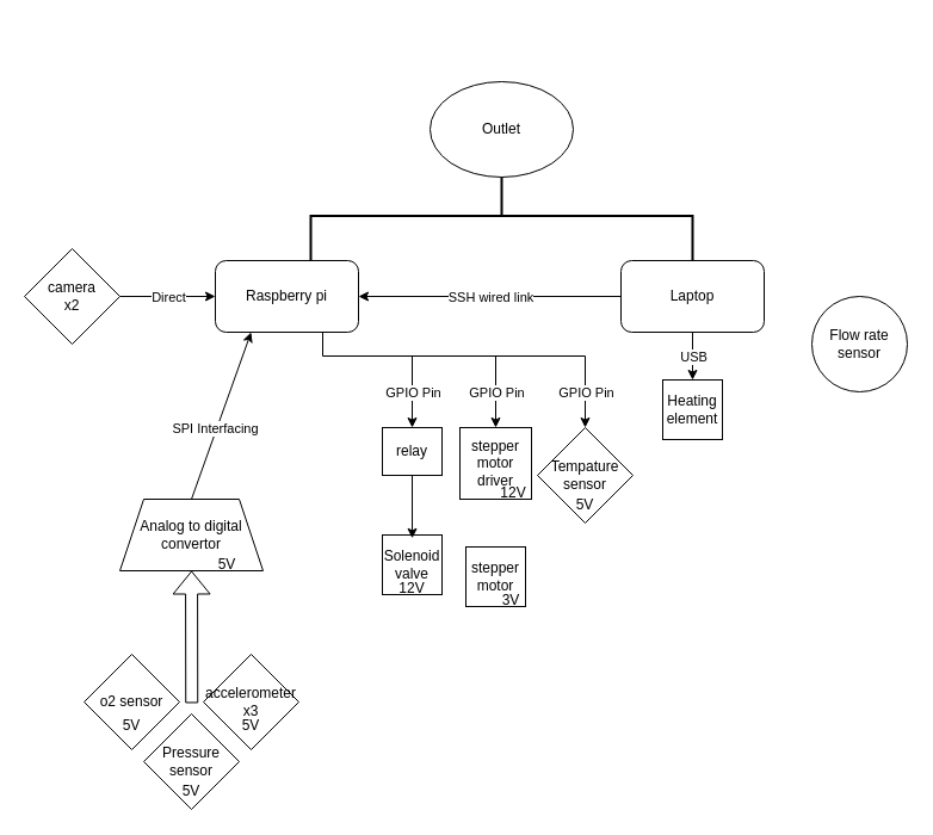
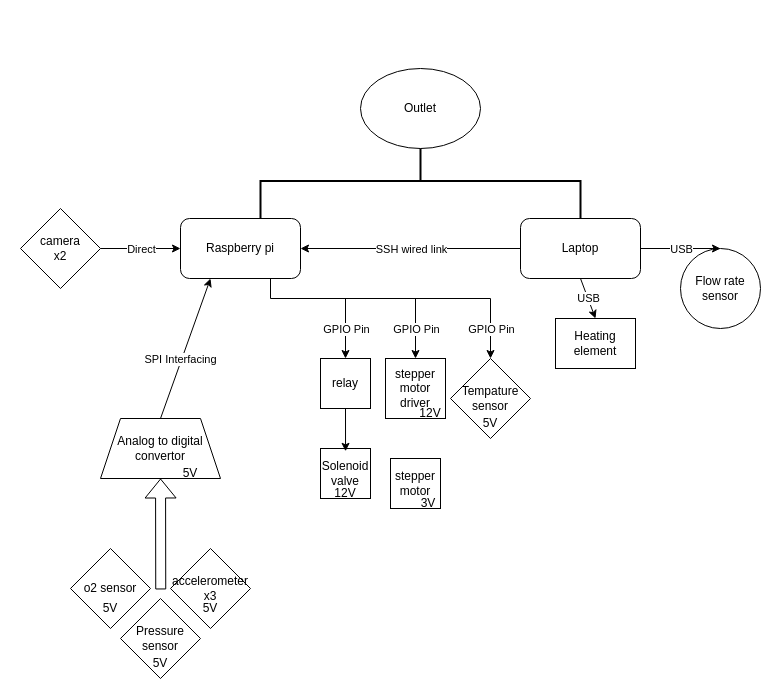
  <mxCell id="0" />
  <mxCell id="1" parent="0" />
  <mxCell id="2" value="" style="strokeWidth=2;html=1;shape=mxgraph.flowchart.annotation_2;align=left;labelPosition=right;pointerEvents=1;rotation=90;" parent="1" vertex="1"><mxGeometry x="382.5" y="20.5" width="75" height="320" as="geometry" /></mxCell>
  <mxCell id="3" value="Outlet" style="ellipse;whiteSpace=wrap;html=1;" parent="1" vertex="1"><mxGeometry x="360" y="68" width="120" height="80" as="geometry" /></mxCell>
  <mxCell id="4" value="Laptop" style="rounded=1;whiteSpace=wrap;html=1;" parent="1" vertex="1"><mxGeometry x="520" y="218" width="120" height="60" as="geometry" /></mxCell>
  <mxCell id="5" value="Raspberry pi" style="rounded=1;whiteSpace=wrap;html=1;" parent="1" vertex="1"><mxGeometry x="180" y="218" width="120" height="60" as="geometry" /></mxCell>
  <mxCell id="6" value="" style="endArrow=classic;html=1;rounded=0;exitX=0;exitY=0.5;exitDx=0;exitDy=0;entryX=1;entryY=0.5;entryDx=0;entryDy=0;" parent="1" source="4" target="5" edge="1"><mxGeometry relative="1" as="geometry"><mxPoint x="265" y="348" as="sourcePoint" /><mxPoint x="170" y="348" as="targetPoint" /></mxGeometry></mxCell>
  <mxCell id="7" value="SSH wired link" style="edgeLabel;resizable=0;html=1;;align=center;verticalAlign=middle;" parent="6" connectable="0" vertex="1"><mxGeometry relative="1" as="geometry" /></mxCell>
- <mxCell id="8" value="Heating element" style="whiteSpace=wrap;html=1;aspect=fixed;" parent="1" vertex="1"><mxGeometry x="555" y="318" width="50" height="50" as="geometry" /></mxCell>
+ <mxCell id="8" value="Heating element" style="whiteSpace=wrap;html=1;aspect=fixed;" parent="1" vertex="1"><mxGeometry x="555" y="318" width="80" height="50" as="geometry" /></mxCell>
  <mxCell id="9" value="Solenoid valve" style="whiteSpace=wrap;html=1;aspect=fixed;" parent="1" vertex="1"><mxGeometry x="320" y="448" width="50" height="50" as="geometry" /></mxCell>
  <mxCell id="10" value="stepper motor driver" style="whiteSpace=wrap;html=1;aspect=fixed;" parent="1" vertex="1"><mxGeometry x="385" y="358" width="60" height="60" as="geometry" /></mxCell>
  <mxCell id="11" value="Flow rate sensor" style="ellipse;whiteSpace=wrap;html=1;" parent="1" vertex="1"><mxGeometry x="680" y="248" width="80" height="80" as="geometry" /></mxCell>
  <mxCell id="12" value="Tempature sensor" style="rhombus;whiteSpace=wrap;html=1;" parent="1" vertex="1"><mxGeometry x="450" y="358" width="80" height="80" as="geometry" /></mxCell>
  <mxCell id="13" value="Pressure sensor" style="rhombus;whiteSpace=wrap;html=1;" parent="1" vertex="1"><mxGeometry x="120" y="598" width="80" height="80" as="geometry" /></mxCell>
  <mxCell id="14" value="stepper motor" style="whiteSpace=wrap;html=1;aspect=fixed;" parent="1" vertex="1"><mxGeometry x="390" y="458" width="50" height="50" as="geometry" /></mxCell>
  <mxCell id="15" value="accelerometer&lt;div&gt;x3&lt;/div&gt;" style="rhombus;whiteSpace=wrap;html=1;" parent="1" vertex="1"><mxGeometry x="170" y="548" width="80" height="80" as="geometry" /></mxCell>
  <mxCell id="16" value="camera&lt;div&gt;x2&lt;/div&gt;" style="rhombus;whiteSpace=wrap;html=1;" parent="1" vertex="1"><mxGeometry x="20" y="208" width="80" height="80" as="geometry" /></mxCell>
  <mxCell id="17" value="o2 sensor" style="rhombus;whiteSpace=wrap;html=1;" parent="1" vertex="1"><mxGeometry x="70" y="548" width="80" height="80" as="geometry" /></mxCell>
+ <mxCell id="18" value="" style="endArrow=classic;html=1;rounded=0;exitX=1;exitY=0.5;exitDx=0;exitDy=0;entryX=0.5;entryY=0;entryDx=0;entryDy=0;" parent="1" source="4" target="11" edge="1"><mxGeometry relative="1" as="geometry"><mxPoint x="540" y="298" as="sourcePoint" /><mxPoint x="640" y="298" as="targetPoint" /></mxGeometry></mxCell>
+ <mxCell id="19" value="USB" style="edgeLabel;resizable=0;html=1;;align=center;verticalAlign=middle;" parent="18" connectable="0" vertex="1"><mxGeometry relative="1" as="geometry" /></mxCell>
  <mxCell id="20" value="Analog to digital convertor" style="shape=trapezoid;perimeter=trapezoidPerimeter;whiteSpace=wrap;html=1;fixedSize=1;" parent="1" vertex="1"><mxGeometry x="100" y="418" width="120" height="60" as="geometry" /></mxCell>
  <mxCell id="21" value="" style="endArrow=classic;html=1;rounded=0;entryX=0.25;entryY=1;entryDx=0;entryDy=0;exitX=0.5;exitY=0;exitDx=0;exitDy=0;" parent="1" source="20" target="5" edge="1"><mxGeometry relative="1" as="geometry"><mxPoint x="220" y="338" as="sourcePoint" /><mxPoint x="290" y="498" as="targetPoint" /></mxGeometry></mxCell>
  <mxCell id="22" value="SPI Interfacing" style="edgeLabel;resizable=0;html=1;;align=center;verticalAlign=middle;" parent="21" connectable="0" vertex="1"><mxGeometry relative="1" as="geometry"><mxPoint x="-5" y="10" as="offset" /></mxGeometry></mxCell>
  <mxCell id="23" value="" style="endArrow=classic;html=1;rounded=0;entryX=0;entryY=0.5;entryDx=0;entryDy=0;exitX=1;exitY=0.5;exitDx=0;exitDy=0;" parent="1" source="16" target="5" edge="1"><mxGeometry relative="1" as="geometry"><mxPoint x="120" y="298" as="sourcePoint" /><mxPoint x="320" y="328" as="targetPoint" /></mxGeometry></mxCell>
  <mxCell id="24" value="Direct" style="edgeLabel;resizable=0;html=1;;align=center;verticalAlign=middle;" parent="23" connectable="0" vertex="1"><mxGeometry relative="1" as="geometry" /></mxCell>
  <mxCell id="25" value="" style="shape=flexArrow;endArrow=classic;html=1;rounded=0;exitX=-0.122;exitY=0.512;exitDx=0;exitDy=0;exitPerimeter=0;" parent="1" source="15" target="20" edge="1"><mxGeometry width="50" height="50" relative="1" as="geometry"><mxPoint x="150" y="708" as="sourcePoint" /><mxPoint x="160" y="588" as="targetPoint" /></mxGeometry></mxCell>
  <mxCell id="26" value="" style="endArrow=none;html=1;rounded=0;" parent="1" edge="1"><mxGeometry width="50" height="50" relative="1" as="geometry"><mxPoint x="270" y="298" as="sourcePoint" /><mxPoint x="490" y="298" as="targetPoint" /></mxGeometry></mxCell>
  <mxCell id="27" value="" style="endArrow=classic;html=1;rounded=0;entryX=0.5;entryY=0;entryDx=0;entryDy=0;" parent="1" target="29" edge="1"><mxGeometry relative="1" as="geometry"><mxPoint x="345" y="298" as="sourcePoint" /><mxPoint x="340" y="348" as="targetPoint" /></mxGeometry></mxCell>
  <mxCell id="28" value="GPIO Pin" style="edgeLabel;resizable=0;html=1;;align=center;verticalAlign=middle;" parent="27" connectable="0" vertex="1"><mxGeometry relative="1" as="geometry" /></mxCell>
- <mxCell id="29" value="relay" style="whiteSpace=wrap;html=1;aspect=fixed;" parent="1" vertex="1"><mxGeometry x="320" y="358" width="50" height="40" as="geometry" /></mxCell>
+ <mxCell id="29" value="relay" style="whiteSpace=wrap;html=1;aspect=fixed;" parent="1" vertex="1"><mxGeometry x="320" y="358" width="50" height="50" as="geometry" /></mxCell>
  <mxCell id="30" value="" style="endArrow=classic;html=1;rounded=0;exitX=0.5;exitY=1;exitDx=0;exitDy=0;entryX=0.501;entryY=0.056;entryDx=0;entryDy=0;entryPerimeter=0;" parent="1" source="29" target="9" edge="1"><mxGeometry width="50" height="50" relative="1" as="geometry"><mxPoint x="370" y="448" as="sourcePoint" /><mxPoint x="420" y="398" as="targetPoint" /></mxGeometry></mxCell>
  <mxCell id="31" value="" style="endArrow=classic;html=1;rounded=0;" parent="1" target="12" edge="1"><mxGeometry relative="1" as="geometry"><mxPoint x="490" y="298" as="sourcePoint" /><mxPoint x="497.38" y="358" as="targetPoint" /></mxGeometry></mxCell>
  <mxCell id="32" value="GPIO Pin" style="edgeLabel;resizable=0;html=1;;align=center;verticalAlign=middle;" parent="31" connectable="0" vertex="1"><mxGeometry relative="1" as="geometry" /></mxCell>
  <mxCell id="33" value="" style="endArrow=classic;html=1;rounded=0;exitX=0.5;exitY=1;exitDx=0;exitDy=0;entryX=0.5;entryY=0;entryDx=0;entryDy=0;" parent="1" source="4" target="8" edge="1"><mxGeometry relative="1" as="geometry"><mxPoint x="360" y="348" as="sourcePoint" /><mxPoint x="460" y="348" as="targetPoint" /></mxGeometry></mxCell>
  <mxCell id="34" value="USB" style="edgeLabel;resizable=0;html=1;;align=center;verticalAlign=middle;" parent="33" connectable="0" vertex="1"><mxGeometry relative="1" as="geometry" /></mxCell>
  <mxCell id="35" value="" style="endArrow=none;html=1;rounded=0;entryX=0.75;entryY=1;entryDx=0;entryDy=0;" parent="1" target="5" edge="1"><mxGeometry width="50" height="50" relative="1" as="geometry"><mxPoint x="270" y="298" as="sourcePoint" /><mxPoint x="430" y="328" as="targetPoint" /></mxGeometry></mxCell>
  <mxCell id="36" value="&lt;font style=&quot;color: light-dark(rgb(0, 0, 0), rgb(204, 0, 0));&quot;&gt;5V&lt;/font&gt;" style="text;html=1;align=center;verticalAlign=middle;whiteSpace=wrap;rounded=0;strokeColor=none;" parent="1" vertex="1"><mxGeometry x="160" y="458" width="60" height="30" as="geometry" /></mxCell>
  <mxCell id="37" value="&lt;font style=&quot;color: light-dark(rgb(0, 0, 0), rgb(204, 0, 0));&quot;&gt;5V&lt;/font&gt;" style="text;html=1;align=center;verticalAlign=middle;whiteSpace=wrap;rounded=0;strokeColor=none;" parent="1" vertex="1"><mxGeometry x="460" y="408" width="60" height="30" as="geometry" /></mxCell>
  <mxCell id="38" value="&lt;font style=&quot;color: light-dark(rgb(0, 0, 0), rgb(204, 0, 0));&quot;&gt;5V&lt;/font&gt;" style="text;html=1;align=center;verticalAlign=middle;whiteSpace=wrap;rounded=0;strokeColor=none;" parent="1" vertex="1"><mxGeometry x="180" y="593" width="60" height="30" as="geometry" /></mxCell>
  <mxCell id="39" value="&lt;font style=&quot;color: light-dark(rgb(0, 0, 0), rgb(204, 0, 0));&quot;&gt;5V&lt;/font&gt;" style="text;html=1;align=center;verticalAlign=middle;whiteSpace=wrap;rounded=0;strokeColor=none;" parent="1" vertex="1"><mxGeometry x="130" y="648" width="60" height="30" as="geometry" /></mxCell>
  <mxCell id="40" value="&lt;font style=&quot;color: light-dark(rgb(0, 0, 0), rgb(204, 0, 0));&quot;&gt;5V&lt;/font&gt;" style="text;html=1;align=center;verticalAlign=middle;whiteSpace=wrap;rounded=0;strokeColor=none;" parent="1" vertex="1"><mxGeometry x="80" y="593" width="60" height="30" as="geometry" /></mxCell>
  <mxCell id="41" value="&lt;font style=&quot;color: light-dark(rgb(0, 0, 0), rgb(204, 0, 0));&quot;&gt;12V&lt;/font&gt;" style="text;html=1;align=center;verticalAlign=middle;whiteSpace=wrap;rounded=0;strokeColor=none;" parent="1" vertex="1"><mxGeometry x="315" y="478" width="60" height="30" as="geometry" /></mxCell>
  <mxCell id="42" value="&lt;font style=&quot;color: light-dark(rgb(0, 0, 0), rgb(204, 0, 0));&quot;&gt;12V&lt;/font&gt;" style="text;html=1;align=center;verticalAlign=middle;whiteSpace=wrap;rounded=0;strokeColor=none;" parent="1" vertex="1"><mxGeometry x="400" y="398" width="60" height="30" as="geometry" /></mxCell>
  <mxCell id="43" value="&lt;font style=&quot;color: light-dark(rgb(0, 0, 0), rgb(204, 0, 0));&quot;&gt;3V&lt;/font&gt;" style="text;html=1;align=center;verticalAlign=middle;whiteSpace=wrap;rounded=0;strokeColor=none;" parent="1" vertex="1"><mxGeometry x="397.5" y="488" width="60" height="30" as="geometry" /></mxCell>
  <mxCell id="44" value="" style="endArrow=classic;html=1;rounded=0;entryX=0.5;entryY=0;entryDx=0;entryDy=0;" parent="1" target="10" edge="1"><mxGeometry relative="1" as="geometry"><mxPoint x="415" y="298" as="sourcePoint" /><mxPoint x="470" y="348" as="targetPoint" /></mxGeometry></mxCell>
  <mxCell id="45" value="GPIO Pin" style="edgeLabel;resizable=0;html=1;;align=center;verticalAlign=middle;" parent="44" connectable="0" vertex="1"><mxGeometry relative="1" as="geometry" /></mxCell>
